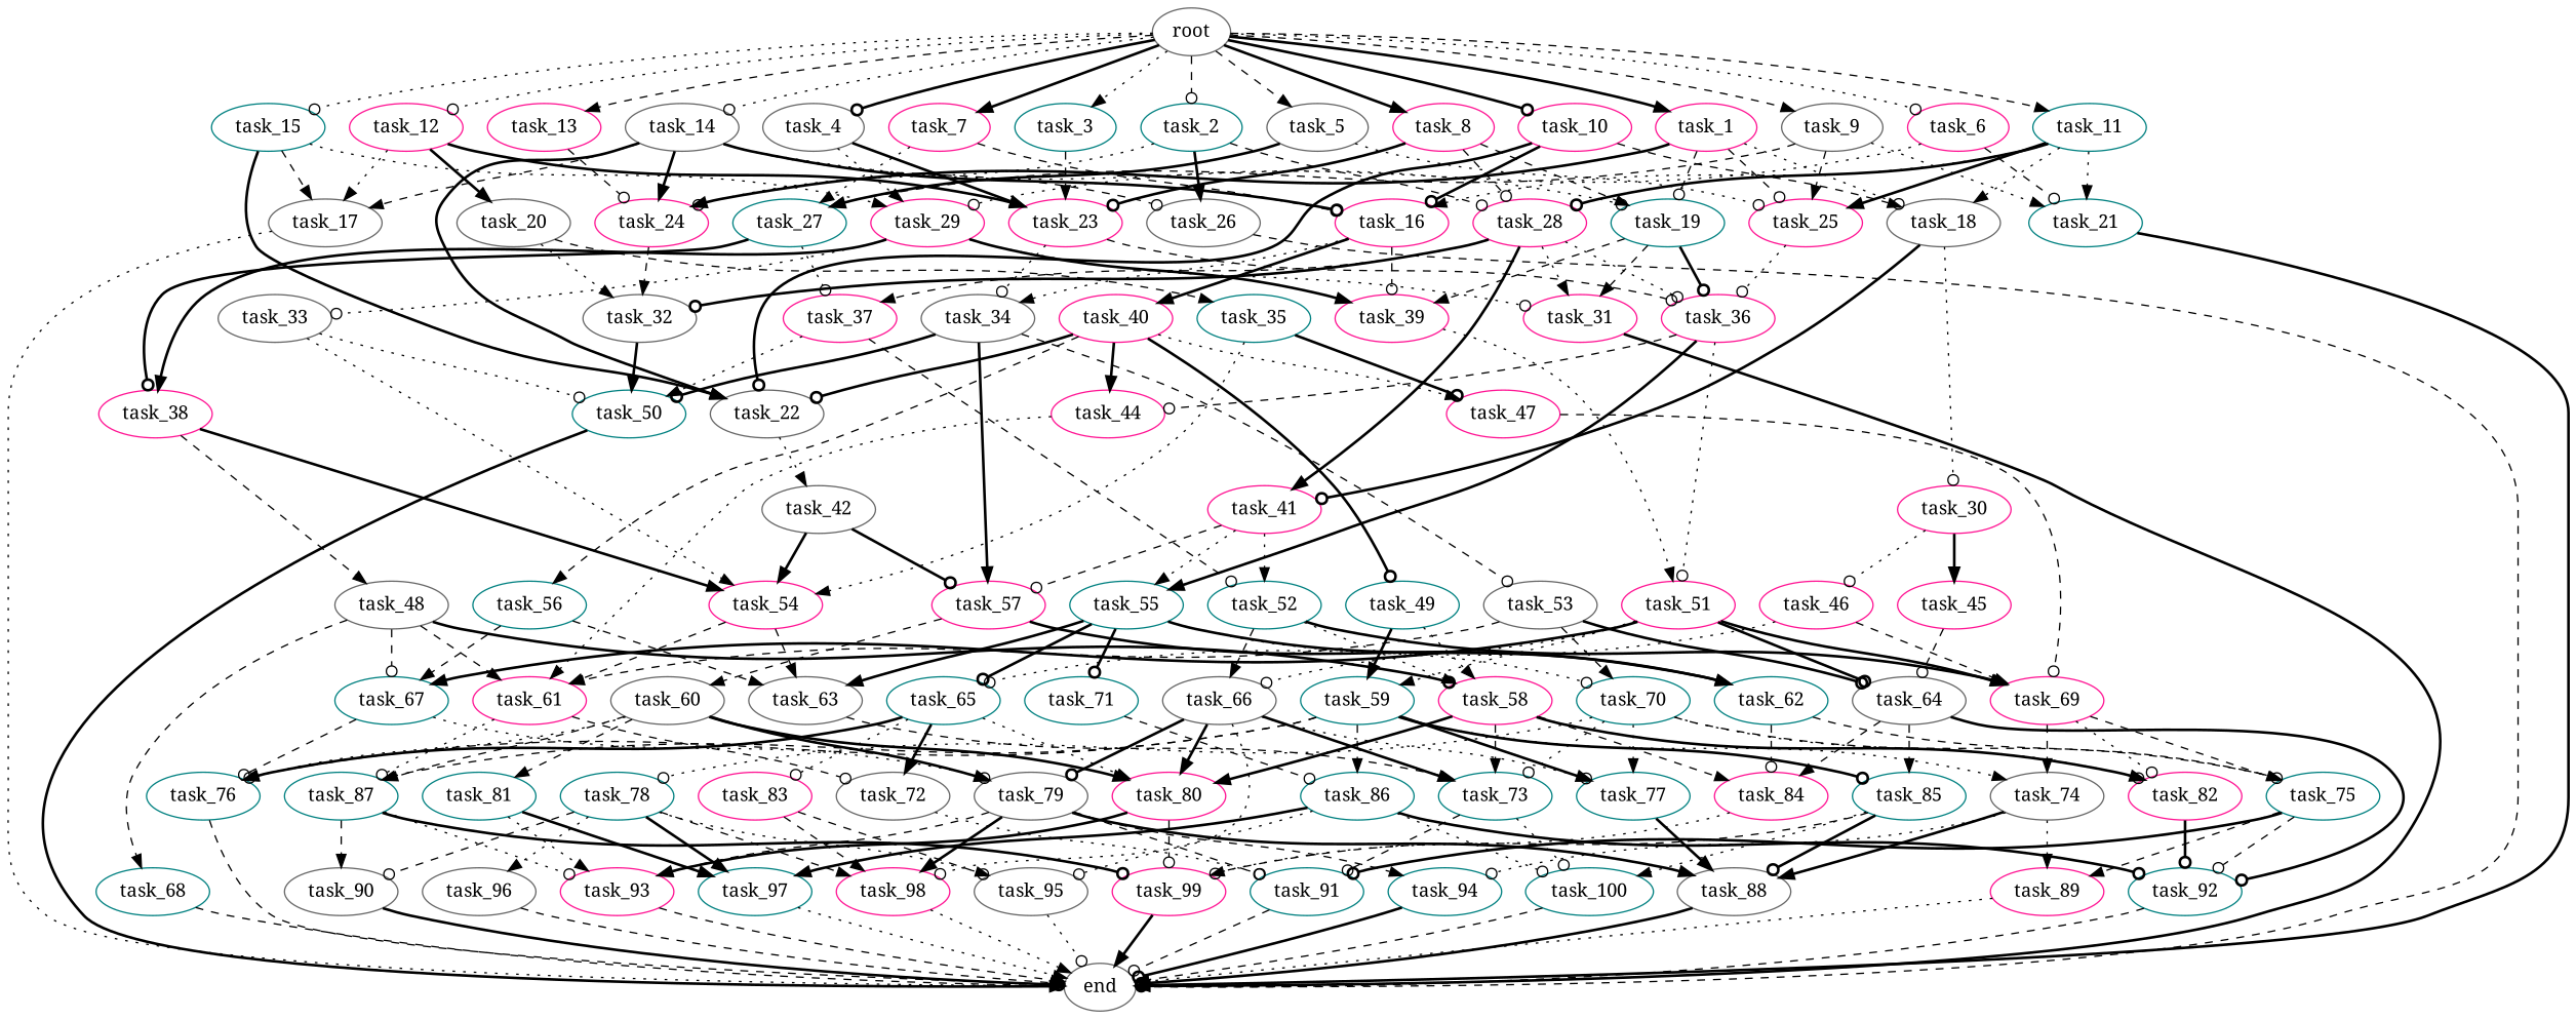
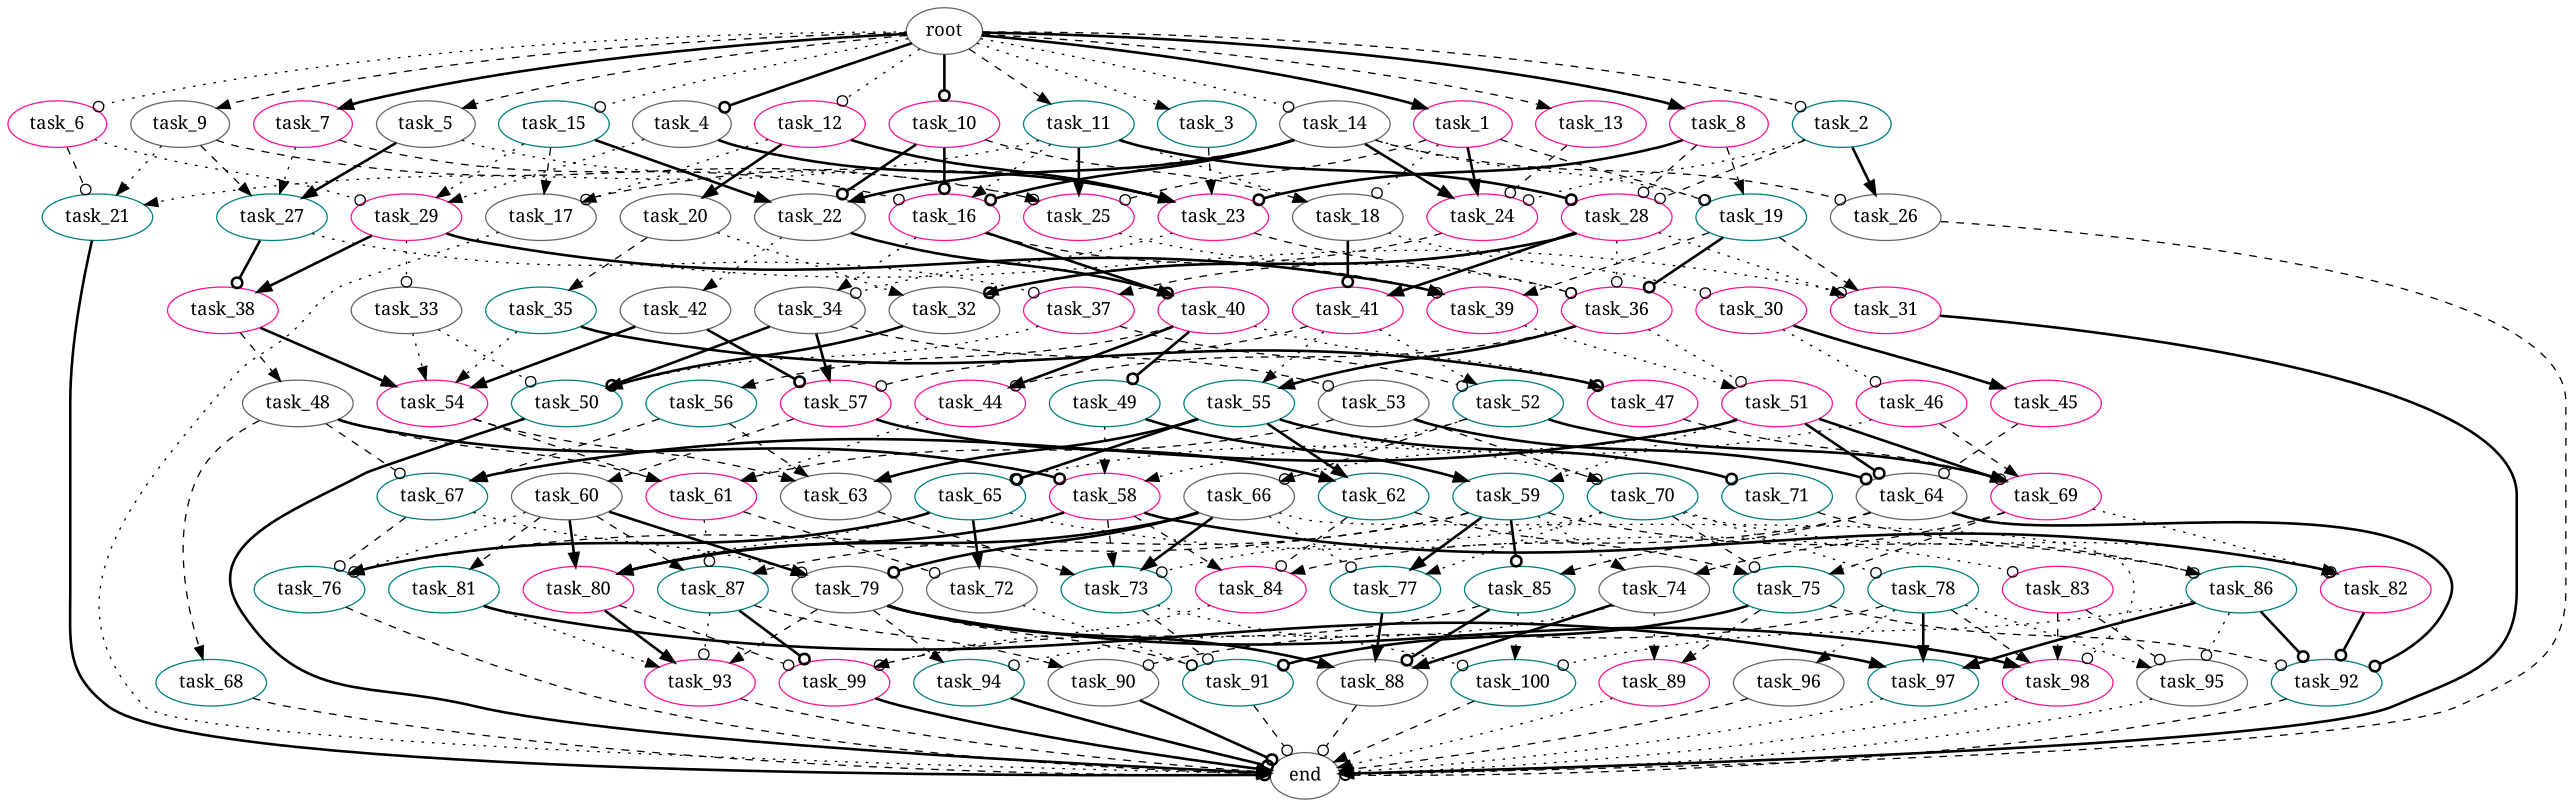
  digraph {
    fontname="Noto Serif"
    node [color=deeppink fontname="Noto Serif"]
    edge [arrowhead=normal fontname="Noto Serif" style=dashed]
    task_66 [color=gray40]
    task_79 [color=gray40]
    task_77 [color=teal]
    task_73 [color=teal]
    task_80
    task_98
    task_91 [color=teal]
    task_94 [color=teal]
    task_88 [color=gray40]
    task_93
    task_100 [color=teal]
    task_99
    task_75 [color=teal]
    task_92 [color=teal]
    task_89
    task_71 [color=teal]
    task_86 [color=teal]
    task_95 [color=gray40]
    task_97 [color=teal]
    end [color=gray40]
    task_27 [color=teal]
    task_38
    task_37
    task_54
    task_48 [color=gray40]
    task_50 [color=teal]
    task_52 [color=teal]
    task_34 [color=gray40]
    task_57
    task_53 [color=gray40]
    task_62 [color=teal]
    task_60 [color=gray40]
    task_61
    task_64 [color=gray40]
    task_70 [color=teal]
    task_69
    task_82
    task_74 [color=gray40]
    task_63 [color=gray40]
    task_87 [color=teal]
    task_90 [color=gray40]
    task_26 [color=gray40]
    task_25
    task_36
    task_44
    task_55 [color=teal]
    task_51
    task_72 [color=gray40]
    task_19 [color=teal]
    task_39
    task_31
    task_84
    task_76 [color=teal]
    task_81 [color=teal]
    task_47
    task_29
    task_33 [color=gray40]
    task_20 [color=gray40]
    task_32 [color=gray40]
    task_35 [color=teal]
    task_56 [color=teal]
    task_67 [color=teal]
    task_15 [color=teal]
    task_17 [color=gray40]
    task_22 [color=gray40]
    task_40
    task_42 [color=gray40]
    task_16
    task_49 [color=teal]
    task_65 [color=teal]
    task_83
    task_10
    task_18 [color=gray40]
    task_30
    task_41
    task_46
    task_45
    task_23
    task_78 [color=teal]
    task_96 [color=gray40]
    task_28
    task_58
    task_68 [color=teal]
    task_4 [color=gray40]
    task_9 [color=gray40]
    task_21 [color=teal]
    task_14 [color=gray40]
    task_24
    task_59 [color=teal]
    task_85 [color=teal]
    task_12
    task_11 [color=teal]
    task_6
    root [color=gray40]
    task_1
    task_13
    task_2 [color=teal]
    task_5 [color=gray40]
    task_7
    task_3 [color=teal]
    task_8
    task_66 -> task_79 [arrowhead=odot style=bold]
    task_66 -> task_77 [arrowhead=odot style=dotted]
    task_66 -> task_73 [style=bold]
    task_66 -> task_80 [style=bold]
    task_66 -> task_98 [arrowhead=odot style=dotted]
    task_79 -> task_98 [style=bold]
    task_79 -> task_91 [arrowhead=odot]
    task_79 -> task_94
    task_79 -> task_88 [style=bold]
    task_79 -> task_93
    task_77 -> task_88 [style=bold]
    task_73 -> task_91 [arrowhead=odot]
    task_73 -> task_100 [arrowhead=odot style=dotted]
    task_80 -> task_93 [style=bold]
    task_80 -> task_99 [arrowhead=odot]
    task_98 -> end [style=dotted]
    task_91 -> end [arrowhead=odot]
    task_94 -> end [arrowhead=odot style=bold]
-   task_88 -> end [arrowhead=odot style=bold]
+   task_88 -> end [arrowhead=odot]
    task_93 -> end
    task_100 -> end
    task_99 -> end [style=bold]
    task_75 -> task_91 [arrowhead=odot style=bold]
    task_75 -> task_92 [arrowhead=odot]
    task_75 -> task_89
    task_92 -> end [arrowhead=odot]
    task_89 -> end [style=dotted]
    task_71 -> task_86 [arrowhead=odot]
    task_86 -> task_100 [arrowhead=odot style=dotted]
    task_86 -> task_92 [arrowhead=odot style=bold]
    task_86 -> task_95 [arrowhead=odot style=dotted]
    task_86 -> task_97 [style=bold]
    task_95 -> end [arrowhead=odot style=dotted]
    task_97 -> end [style=dotted]
    task_27 -> task_38 [arrowhead=odot style=bold]
    task_27 -> task_37 [arrowhead=odot style=dotted]
    task_38 -> task_54 [style=bold]
    task_38 -> task_48
    task_37 -> task_50 [style=dotted]
    task_37 -> task_52 [arrowhead=odot]
    task_54 -> task_61
    task_54 -> task_63
    task_48 -> task_61
    task_48 -> task_67 [arrowhead=odot]
    task_48 -> task_58 [arrowhead=odot style=bold]
    task_48 -> task_68
    task_50 -> end [style=bold]
    task_52 -> task_66
    task_52 -> task_69 [style=bold]
    task_52 -> task_58 [style=dotted]
    task_34 -> task_50 [arrowhead=odot style=bold]
    task_34 -> task_57 [style=bold]
    task_34 -> task_53 [arrowhead=odot]
    task_57 -> task_62 [style=bold]
    task_57 -> task_60
    task_53 -> task_61
    task_53 -> task_64 [arrowhead=odot style=bold]
    task_53 -> task_70
    task_62 -> task_75
    task_62 -> task_84 [arrowhead=odot]
    task_60 -> task_79 [style=bold]
    task_60 -> task_80 [style=bold]
    task_60 -> task_87
    task_60 -> task_76 [style=dotted]
    task_60 -> task_81
    task_61 -> task_87 [arrowhead=odot style=dotted]
    task_61 -> task_72 [arrowhead=odot]
    task_64 -> task_92 [arrowhead=odot style=bold]
    task_64 -> task_84
    task_64 -> task_85
    task_70 -> task_77 [style=dotted]
    task_70 -> task_73 [arrowhead=odot style=dotted]
    task_70 -> task_75 [arrowhead=odot]
    task_70 -> task_82 [arrowhead=odot style=dotted]
    task_70 -> task_78 [arrowhead=odot style=dotted]
    task_69 -> task_75
    task_69 -> task_82 [arrowhead=odot style=dotted]
    task_69 -> task_74
    task_82 -> task_92 [arrowhead=odot style=bold]
    task_74 -> task_94 [arrowhead=odot style=dotted]
    task_74 -> task_88 [style=bold]
    task_74 -> task_89 [style=dotted]
    task_63 -> task_73
    task_87 -> task_93 [arrowhead=odot style=dotted]
    task_87 -> task_99 [arrowhead=odot style=bold]
    task_87 -> task_90
    task_90 -> end [arrowhead=odot style=bold]
    task_26 -> end
    task_25 -> task_36 [arrowhead=odot style=dotted]
    task_36 -> task_44 [arrowhead=odot]
    task_36 -> task_55 [style=bold]
    task_36 -> task_51 [arrowhead=odot style=dotted]
    task_44 -> task_61 [style=dotted]
    task_55 -> task_71 [arrowhead=odot style=bold]
    task_55 -> task_62 [style=bold]
    task_55 -> task_70 [arrowhead=odot style=dotted]
    task_55 -> task_63 [style=bold]
    task_55 -> task_65 [arrowhead=odot style=bold]
    task_51 -> task_66 [arrowhead=odot style=dotted]
    task_51 -> task_64 [arrowhead=odot style=bold]
    task_51 -> task_69 [style=bold]
    task_51 -> task_67 [style=bold]
    task_51 -> task_59 [style=dotted]
    task_72 -> task_91 [arrowhead=odot style=dotted]
    task_19 -> task_36 [arrowhead=odot style=bold]
    task_19 -> task_39
    task_19 -> task_31
    task_39 -> task_51 [style=dotted]
    task_31 -> end [style=bold]
    task_84 -> task_99 [style=dotted]
    task_76 -> end
    task_81 -> task_93 [style=dotted]
    task_81 -> task_97 [style=bold]
    task_47 -> task_69 [arrowhead=odot]
    task_29 -> task_38 [style=bold]
    task_29 -> task_39 [style=bold]
    task_29 -> task_31 [arrowhead=odot style=dotted]
    task_29 -> task_33 [arrowhead=odot style=dotted]
    task_33 -> task_54 [style=dotted]
    task_33 -> task_50 [arrowhead=odot style=dotted]
    task_20 -> task_32 [style=dotted]
    task_20 -> task_35
    task_32 -> task_50 [style=bold]
    task_35 -> task_54 [style=dotted]
    task_35 -> task_47 [arrowhead=odot style=bold]
    task_56 -> task_63
    task_56 -> task_67
    task_67 -> task_79 [arrowhead=odot style=dotted]
    task_67 -> task_76 [arrowhead=odot]
    task_15 -> task_29 [style=dotted]
    task_15 -> task_17
    task_15 -> task_22 [style=bold]
    task_17 -> end [style=dotted]
-   task_40 -> task_22 [arrowhead=odot style=bold]
+   task_22 -> task_40 [arrowhead=odot style=bold]
    task_22 -> task_42 [style=dotted]
    task_40 -> task_44 [style=bold]
    task_40 -> task_47 [style=dotted]
    task_40 -> task_56
    task_40 -> task_49 [arrowhead=odot style=bold]
    task_42 -> task_54 [style=bold]
    task_42 -> task_57 [arrowhead=odot style=bold]
    task_16 -> task_34 [style=dotted]
    task_16 -> task_39 [arrowhead=odot]
    task_16 -> task_40 [style=bold]
    task_49 -> task_58 [style=dotted]
    task_49 -> task_59 [style=bold]
    task_65 -> task_80 [style=dotted]
    task_65 -> task_72 [style=bold]
    task_65 -> task_76 [style=bold]
    task_65 -> task_83 [arrowhead=odot style=dotted]
    task_83 -> task_98
    task_83 -> task_95 [arrowhead=odot]
    task_10 -> task_22 [arrowhead=odot style=bold]
    task_10 -> task_16 [arrowhead=odot style=bold]
    task_10 -> task_18
    task_18 -> task_30 [arrowhead=odot style=dotted]
    task_18 -> task_41 [arrowhead=odot style=bold]
    task_30 -> task_46 [arrowhead=odot style=dotted]
    task_30 -> task_45 [style=bold]
    task_41 -> task_52 [style=dotted]
    task_41 -> task_57 [arrowhead=odot]
    task_41 -> task_55 [style=dotted]
    task_46 -> task_69
    task_46 -> task_65 [arrowhead=odot style=dotted]
    task_45 -> task_64 [arrowhead=odot]
    task_23 -> task_34 [arrowhead=odot style=dotted]
    task_23 -> task_36 [arrowhead=odot]
    task_78 -> task_98
    task_78 -> task_95 [style=dotted]
    task_78 -> task_97 [style=bold]
    task_78 -> task_90 [arrowhead=odot]
    task_78 -> task_96 [style=dotted]
    task_96 -> end
    task_28 -> task_37
    task_28 -> task_36 [arrowhead=odot style=dotted]
    task_28 -> task_31 [style=dotted]
    task_28 -> task_32 [arrowhead=odot style=bold]
    task_28 -> task_41 [style=bold]
    task_58 -> task_73
    task_58 -> task_80 [style=bold]
    task_58 -> task_82 [style=bold]
    task_58 -> task_84
    task_68 -> end
    task_4 -> task_29 [style=dotted]
    task_4 -> task_23 [style=bold]
    task_9 -> task_27
    task_9 -> task_25
    task_9 -> task_21 [style=dotted]
    task_21 -> end [arrowhead=odot style=bold]
    task_14 -> task_26 [arrowhead=odot]
    task_14 -> task_19 [arrowhead=odot style=dotted]
-   task_14 -> task_17
+   task_14 -> task_17 [arrowhead=odot]
    task_14 -> task_22 [style=bold]
    task_14 -> task_16 [arrowhead=odot style=bold]
    task_14 -> task_24 [style=bold]
    task_24 -> task_32
    task_59 -> task_77 [style=bold]
    task_59 -> task_86
    task_59 -> task_74 [style=dotted]
    task_59 -> task_87
    task_59 -> task_76 [arrowhead=odot]
    task_59 -> task_85 [arrowhead=odot style=bold]
    task_85 -> task_88 [arrowhead=odot style=bold]
    task_85 -> task_100 [style=dotted]
    task_85 -> task_99 [arrowhead=odot]
    task_12 -> task_20 [style=bold]
    task_12 -> task_17 [style=dotted]
    task_12 -> task_23 [style=bold]
    task_11 -> task_25 [style=bold]
    task_11 -> task_16 [style=dotted]
    task_11 -> task_18 [style=dotted]
    task_11 -> task_28 [arrowhead=odot style=bold]
    task_11 -> task_21 [style=dotted]
    task_6 -> task_29 [arrowhead=odot style=dotted]
    task_6 -> task_21 [arrowhead=odot]
    root -> task_15 [arrowhead=odot style=dotted]
    root -> task_10 [arrowhead=odot style=bold]
    root -> task_4 [arrowhead=odot style=bold]
    root -> task_9
    root -> task_14 [arrowhead=odot style=dotted]
    root -> task_12 [arrowhead=odot style=dotted]
    root -> task_11
    root -> task_6 [arrowhead=odot style=dotted]
    root -> task_1 [style=bold]
    root -> task_13
    root -> task_2 [arrowhead=odot]
    root -> task_5
    root -> task_7 [style=bold]
    root -> task_3 [style=dotted]
    root -> task_8 [style=bold]
    task_1 -> task_25 [arrowhead=odot]
    task_1 -> task_19 [arrowhead=odot]
    task_1 -> task_18 [arrowhead=odot style=dotted]
    task_1 -> task_24 [style=bold]
    task_13 -> task_24 [arrowhead=odot]
    task_2 -> task_26 [style=bold]
    task_2 -> task_28 [arrowhead=odot]
    task_2 -> task_24 [arrowhead=odot style=dotted]
    task_5 -> task_27 [style=bold]
    task_5 -> task_25 [arrowhead=odot style=dotted]
    task_7 -> task_27 [style=dotted]
    task_7 -> task_16 [arrowhead=odot]
    task_3 -> task_23
    task_8 -> task_19
    task_8 -> task_23 [arrowhead=odot style=bold]
    task_8 -> task_28 [arrowhead=odot]
  }
